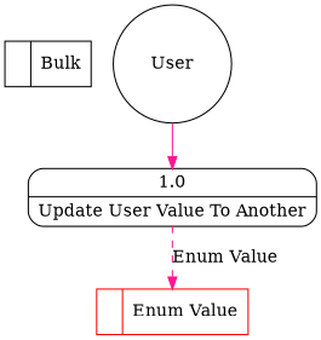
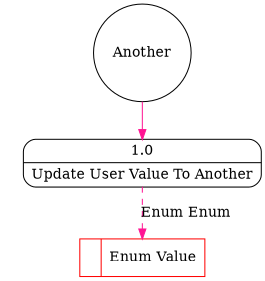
  digraph {
    node [shape=record]
    edge [color=deeppink]
-   n1 [label="<f0>  |<f1> Bulk "]
    n2 [color=red label="<f0>  |<f1> Enum Value "]
-   n3 [label=User shape=circle]
+   n3 [label=Another shape=circle]
    n4 [label="{<f0> 1.0|<f1> Update User Value To Another }" shape=Mrecord]
    n3 -> n4 [style=solid]
-   n4 -> n2 [label="Enum Value" style=dashed]
+   n4 -> n2 [label="Enum Enum" style=dashed]
  }
